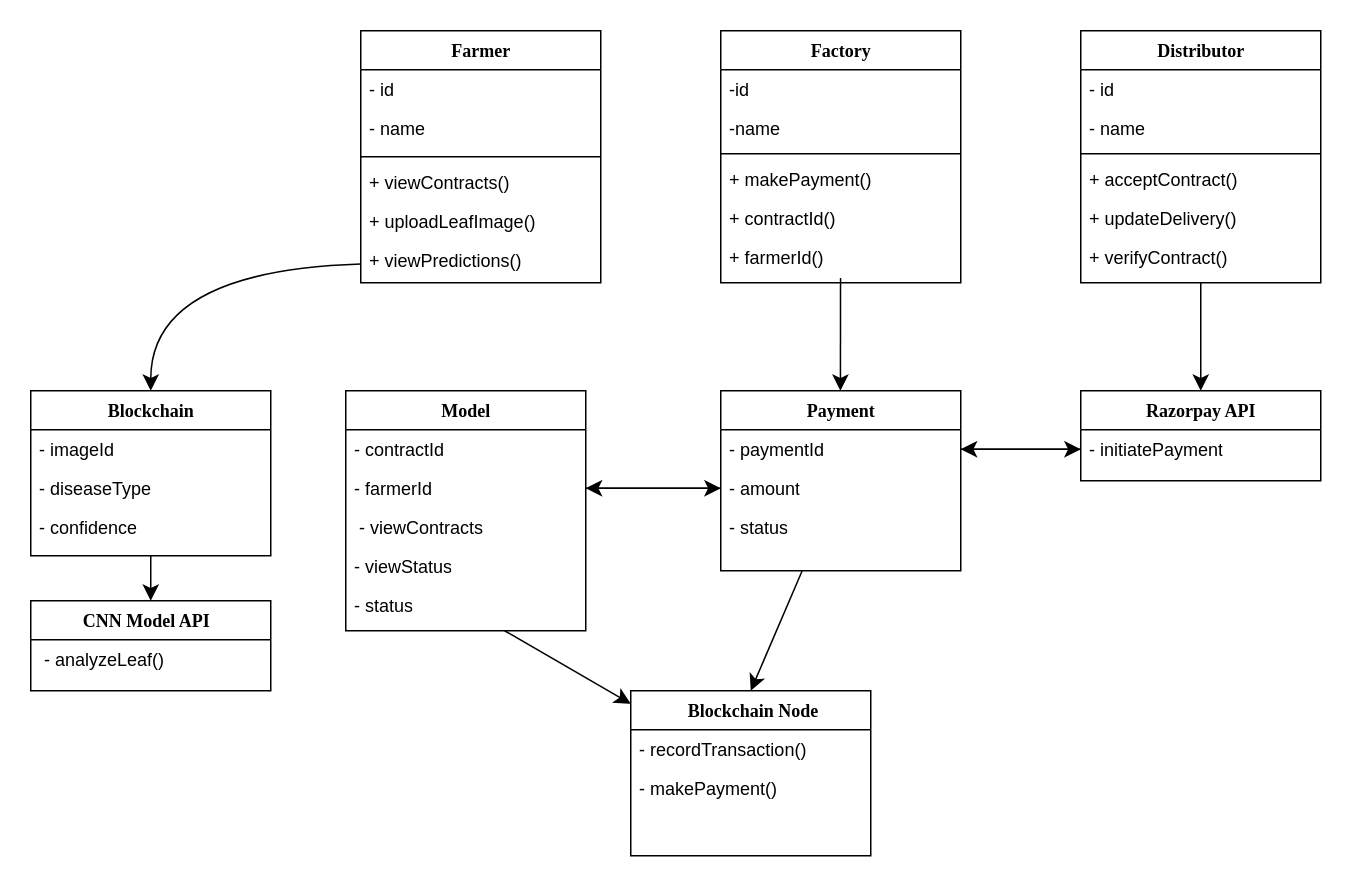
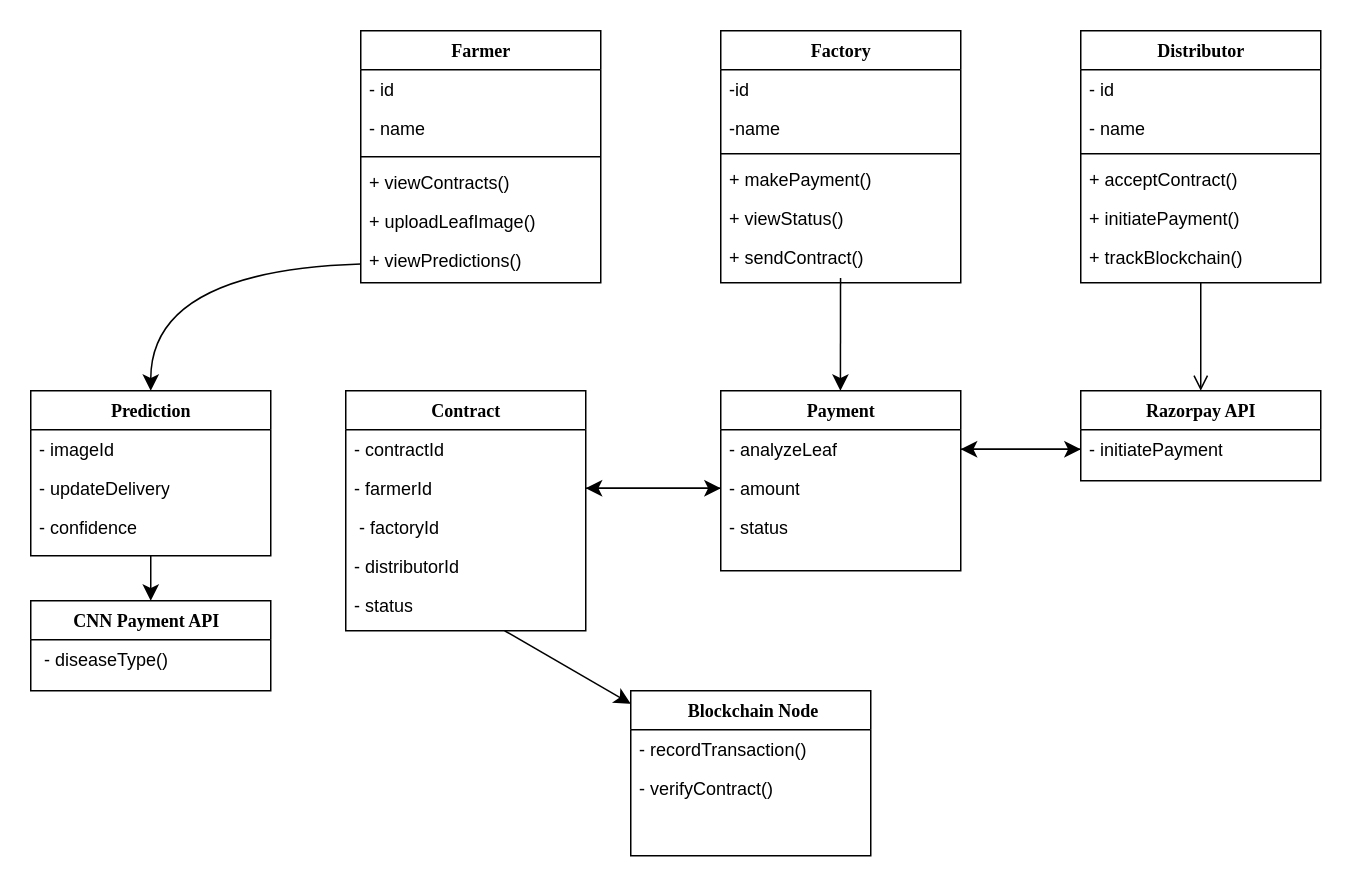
  <mxCell id="0" />
  <mxCell id="1" parent="0" />
- <mxCell id="2" value="CNN Model API&amp;nbsp;&amp;nbsp;" style="swimlane;html=1;fontStyle=1;align=center;verticalAlign=top;childLayout=stackLayout;horizontal=1;startSize=26;horizontalStack=0;resizeParent=1;resizeLast=0;collapsible=1;marginBottom=0;swimlaneFillColor=#ffffff;rounded=0;shadow=0;comic=0;labelBackgroundColor=none;strokeWidth=1;fillColor=none;fontFamily=Verdana;fontSize=12" vertex="1" parent="1"><mxGeometry x="20" y="400" width="160" height="60" as="geometry" /></mxCell>
- <mxCell id="3" value="&amp;nbsp;- analyzeLeaf()&amp;nbsp;" style="text;html=1;strokeColor=none;fillColor=none;align=left;verticalAlign=top;spacingLeft=4;spacingRight=4;whiteSpace=wrap;overflow=hidden;rotatable=0;points=[[0,0.5],[1,0.5]];portConstraint=eastwest;" vertex="1" parent="2"><mxGeometry y="26" width="160" height="26" as="geometry" /></mxCell>
+ <mxCell id="2" value="CNN Payment API&amp;nbsp;&amp;nbsp;" style="swimlane;html=1;fontStyle=1;align=center;verticalAlign=top;childLayout=stackLayout;horizontal=1;startSize=26;horizontalStack=0;resizeParent=1;resizeLast=0;collapsible=1;marginBottom=0;swimlaneFillColor=#ffffff;rounded=0;shadow=0;comic=0;labelBackgroundColor=none;strokeWidth=1;fillColor=none;fontFamily=Verdana;fontSize=12" vertex="1" parent="1"><mxGeometry x="20" y="400" width="160" height="60" as="geometry" /></mxCell>
+ <mxCell id="3" value="&amp;nbsp;- diseaseType()&amp;nbsp;" style="text;html=1;strokeColor=none;fillColor=none;align=left;verticalAlign=top;spacingLeft=4;spacingRight=4;whiteSpace=wrap;overflow=hidden;rotatable=0;points=[[0,0.5],[1,0.5]];portConstraint=eastwest;" vertex="1" parent="2"><mxGeometry y="26" width="160" height="26" as="geometry" /></mxCell>
  <mxCell id="4" style="edgeStyle=none;curved=1;rounded=0;orthogonalLoop=1;jettySize=auto;html=1;entryX=0.5;entryY=0;entryDx=0;entryDy=0;fontSize=12;startSize=8;endSize=8;" edge="1" parent="1" source="5" target="2"><mxGeometry relative="1" as="geometry" /></mxCell>
- <mxCell id="5" value="Blockchain" style="swimlane;html=1;fontStyle=1;align=center;verticalAlign=top;childLayout=stackLayout;horizontal=1;startSize=26;horizontalStack=0;resizeParent=1;resizeLast=0;collapsible=1;marginBottom=0;swimlaneFillColor=#ffffff;rounded=0;shadow=0;comic=0;labelBackgroundColor=none;strokeWidth=1;fillColor=none;fontFamily=Verdana;fontSize=12" vertex="1" parent="1"><mxGeometry x="20" y="260" width="160" height="110" as="geometry" /></mxCell>
+ <mxCell id="5" value="Prediction" style="swimlane;html=1;fontStyle=1;align=center;verticalAlign=top;childLayout=stackLayout;horizontal=1;startSize=26;horizontalStack=0;resizeParent=1;resizeLast=0;collapsible=1;marginBottom=0;swimlaneFillColor=#ffffff;rounded=0;shadow=0;comic=0;labelBackgroundColor=none;strokeWidth=1;fillColor=none;fontFamily=Verdana;fontSize=12" vertex="1" parent="1"><mxGeometry x="20" y="260" width="160" height="110" as="geometry" /></mxCell>
  <mxCell id="6" value="- imageId" style="text;html=1;strokeColor=none;fillColor=none;align=left;verticalAlign=top;spacingLeft=4;spacingRight=4;whiteSpace=wrap;overflow=hidden;rotatable=0;points=[[0,0.5],[1,0.5]];portConstraint=eastwest;" vertex="1" parent="5"><mxGeometry y="26" width="160" height="26" as="geometry" /></mxCell>
- <mxCell id="7" value="- diseaseType" style="text;html=1;strokeColor=none;fillColor=none;align=left;verticalAlign=top;spacingLeft=4;spacingRight=4;whiteSpace=wrap;overflow=hidden;rotatable=0;points=[[0,0.5],[1,0.5]];portConstraint=eastwest;" vertex="1" parent="5"><mxGeometry y="52" width="160" height="26" as="geometry" /></mxCell>
+ <mxCell id="7" value="- updateDelivery" style="text;html=1;strokeColor=none;fillColor=none;align=left;verticalAlign=top;spacingLeft=4;spacingRight=4;whiteSpace=wrap;overflow=hidden;rotatable=0;points=[[0,0.5],[1,0.5]];portConstraint=eastwest;" vertex="1" parent="5"><mxGeometry y="52" width="160" height="26" as="geometry" /></mxCell>
  <mxCell id="8" value="- confidence" style="text;html=1;strokeColor=none;fillColor=none;align=left;verticalAlign=top;spacingLeft=4;spacingRight=4;whiteSpace=wrap;overflow=hidden;rotatable=0;points=[[0,0.5],[1,0.5]];portConstraint=eastwest;" vertex="1" parent="5"><mxGeometry y="78" width="160" height="26" as="geometry" /></mxCell>
  <mxCell id="9" value="&amp;nbsp; Blockchain Node&amp;nbsp;" style="swimlane;html=1;fontStyle=1;align=center;verticalAlign=top;childLayout=stackLayout;horizontal=1;startSize=26;horizontalStack=0;resizeParent=1;resizeLast=0;collapsible=1;marginBottom=0;swimlaneFillColor=#ffffff;rounded=0;shadow=0;comic=0;labelBackgroundColor=none;strokeWidth=1;fillColor=none;fontFamily=Verdana;fontSize=12" vertex="1" parent="1"><mxGeometry x="420" y="460" width="160" height="110" as="geometry" /></mxCell>
  <mxCell id="10" value="- recordTransaction()&amp;nbsp;" style="text;html=1;strokeColor=none;fillColor=none;align=left;verticalAlign=top;spacingLeft=4;spacingRight=4;whiteSpace=wrap;overflow=hidden;rotatable=0;points=[[0,0.5],[1,0.5]];portConstraint=eastwest;" vertex="1" parent="9"><mxGeometry y="26" width="160" height="26" as="geometry" /></mxCell>
- <mxCell id="11" value="- makePayment()&amp;nbsp;" style="text;html=1;strokeColor=none;fillColor=none;align=left;verticalAlign=top;spacingLeft=4;spacingRight=4;whiteSpace=wrap;overflow=hidden;rotatable=0;points=[[0,0.5],[1,0.5]];portConstraint=eastwest;" vertex="1" parent="9"><mxGeometry y="52" width="160" height="26" as="geometry" /></mxCell>
+ <mxCell id="11" value="- verifyContract()&amp;nbsp;" style="text;html=1;strokeColor=none;fillColor=none;align=left;verticalAlign=top;spacingLeft=4;spacingRight=4;whiteSpace=wrap;overflow=hidden;rotatable=0;points=[[0,0.5],[1,0.5]];portConstraint=eastwest;" vertex="1" parent="9"><mxGeometry y="52" width="160" height="26" as="geometry" /></mxCell>
  <mxCell id="12" value="Factory" style="swimlane;html=1;fontStyle=1;align=center;verticalAlign=top;childLayout=stackLayout;horizontal=1;startSize=26;horizontalStack=0;resizeParent=1;resizeLast=0;collapsible=1;marginBottom=0;swimlaneFillColor=#ffffff;rounded=0;shadow=0;comic=0;labelBackgroundColor=none;strokeWidth=1;fillColor=none;fontFamily=Verdana;fontSize=12" vertex="1" parent="1"><mxGeometry x="480" y="20" width="160" height="168" as="geometry" /></mxCell>
  <mxCell id="13" value="-id" style="text;html=1;strokeColor=none;fillColor=none;align=left;verticalAlign=top;spacingLeft=4;spacingRight=4;whiteSpace=wrap;overflow=hidden;rotatable=0;points=[[0,0.5],[1,0.5]];portConstraint=eastwest;" vertex="1" parent="12"><mxGeometry y="26" width="160" height="26" as="geometry" /></mxCell>
  <mxCell id="14" value="-name" style="text;html=1;strokeColor=none;fillColor=none;align=left;verticalAlign=top;spacingLeft=4;spacingRight=4;whiteSpace=wrap;overflow=hidden;rotatable=0;points=[[0,0.5],[1,0.5]];portConstraint=eastwest;" vertex="1" parent="12"><mxGeometry y="52" width="160" height="26" as="geometry" /></mxCell>
  <mxCell id="15" value="" style="line;html=1;strokeWidth=1;fillColor=none;align=left;verticalAlign=middle;spacingTop=-1;spacingLeft=3;spacingRight=3;rotatable=0;labelPosition=right;points=[];portConstraint=eastwest;" vertex="1" parent="12"><mxGeometry y="78" width="160" height="8" as="geometry" /></mxCell>
  <mxCell id="16" value="+ makePayment()" style="text;html=1;strokeColor=none;fillColor=none;align=left;verticalAlign=top;spacingLeft=4;spacingRight=4;whiteSpace=wrap;overflow=hidden;rotatable=0;points=[[0,0.5],[1,0.5]];portConstraint=eastwest;" vertex="1" parent="12"><mxGeometry y="86" width="160" height="26" as="geometry" /></mxCell>
- <mxCell id="17" value="+ contractId()" style="text;html=1;strokeColor=none;fillColor=none;align=left;verticalAlign=top;spacingLeft=4;spacingRight=4;whiteSpace=wrap;overflow=hidden;rotatable=0;points=[[0,0.5],[1,0.5]];portConstraint=eastwest;" vertex="1" parent="12"><mxGeometry y="112" width="160" height="26" as="geometry" /></mxCell>
- <mxCell id="18" value="+ farmerId()" style="text;html=1;strokeColor=none;fillColor=none;align=left;verticalAlign=top;spacingLeft=4;spacingRight=4;whiteSpace=wrap;overflow=hidden;rotatable=0;points=[[0,0.5],[1,0.5]];portConstraint=eastwest;" vertex="1" parent="12"><mxGeometry y="138" width="160" height="26" as="geometry" /></mxCell>
+ <mxCell id="17" value="+ viewStatus()" style="text;html=1;strokeColor=none;fillColor=none;align=left;verticalAlign=top;spacingLeft=4;spacingRight=4;whiteSpace=wrap;overflow=hidden;rotatable=0;points=[[0,0.5],[1,0.5]];portConstraint=eastwest;" vertex="1" parent="12"><mxGeometry y="112" width="160" height="26" as="geometry" /></mxCell>
+ <mxCell id="18" value="+ sendContract()" style="text;html=1;strokeColor=none;fillColor=none;align=left;verticalAlign=top;spacingLeft=4;spacingRight=4;whiteSpace=wrap;overflow=hidden;rotatable=0;points=[[0,0.5],[1,0.5]];portConstraint=eastwest;" vertex="1" parent="12"><mxGeometry y="138" width="160" height="26" as="geometry" /></mxCell>
  <mxCell id="19" value="Farmer" style="swimlane;html=1;fontStyle=1;align=center;verticalAlign=top;childLayout=stackLayout;horizontal=1;startSize=26;horizontalStack=0;resizeParent=1;resizeLast=0;collapsible=1;marginBottom=0;swimlaneFillColor=#ffffff;rounded=0;shadow=0;comic=0;labelBackgroundColor=none;strokeWidth=1;fillColor=none;fontFamily=Verdana;fontSize=12" vertex="1" parent="1"><mxGeometry x="240" y="20" width="160" height="168" as="geometry" /></mxCell>
  <mxCell id="20" value="- id" style="text;html=1;strokeColor=none;fillColor=none;align=left;verticalAlign=top;spacingLeft=4;spacingRight=4;whiteSpace=wrap;overflow=hidden;rotatable=0;points=[[0,0.5],[1,0.5]];portConstraint=eastwest;" vertex="1" parent="19"><mxGeometry y="26" width="160" height="26" as="geometry" /></mxCell>
  <mxCell id="21" value="- name" style="text;html=1;strokeColor=none;fillColor=none;align=left;verticalAlign=top;spacingLeft=4;spacingRight=4;whiteSpace=wrap;overflow=hidden;rotatable=0;points=[[0,0.5],[1,0.5]];portConstraint=eastwest;" vertex="1" parent="19"><mxGeometry y="52" width="160" height="28" as="geometry" /></mxCell>
  <mxCell id="22" value="" style="line;html=1;strokeWidth=1;fillColor=none;align=left;verticalAlign=middle;spacingTop=-1;spacingLeft=3;spacingRight=3;rotatable=0;labelPosition=right;points=[];portConstraint=eastwest;" vertex="1" parent="19"><mxGeometry y="80" width="160" height="8" as="geometry" /></mxCell>
  <mxCell id="23" value="+ viewContracts()" style="text;html=1;strokeColor=none;fillColor=none;align=left;verticalAlign=top;spacingLeft=4;spacingRight=4;whiteSpace=wrap;overflow=hidden;rotatable=0;points=[[0,0.5],[1,0.5]];portConstraint=eastwest;" vertex="1" parent="19"><mxGeometry y="88" width="160" height="26" as="geometry" /></mxCell>
  <mxCell id="24" value="+ uploadLeafImage()" style="text;html=1;strokeColor=none;fillColor=none;align=left;verticalAlign=top;spacingLeft=4;spacingRight=4;whiteSpace=wrap;overflow=hidden;rotatable=0;points=[[0,0.5],[1,0.5]];portConstraint=eastwest;" vertex="1" parent="19"><mxGeometry y="114" width="160" height="26" as="geometry" /></mxCell>
  <mxCell id="25" value="+ viewPredictions()" style="text;html=1;strokeColor=none;fillColor=none;align=left;verticalAlign=top;spacingLeft=4;spacingRight=4;whiteSpace=wrap;overflow=hidden;rotatable=0;points=[[0,0.5],[1,0.5]];portConstraint=eastwest;" vertex="1" parent="19"><mxGeometry y="140" width="160" height="26" as="geometry" /></mxCell>
- <mxCell id="26" style="edgeStyle=none;curved=1;rounded=0;orthogonalLoop=1;jettySize=auto;html=1;entryX=0.5;entryY=0;entryDx=0;entryDy=0;fontSize=12;startSize=8;endSize=8;" edge="1" parent="1" source="27" target="45"><mxGeometry relative="1" as="geometry" /></mxCell>
+ <mxCell id="26" style="edgeStyle=none;curved=1;rounded=0;orthogonalLoop=1;jettySize=auto;html=1;entryX=0.5;entryY=0;entryDx=0;entryDy=0;fontSize=12;startSize=8;endSize=8;endArrow=open;" edge="1" parent="1" source="27" target="45"><mxGeometry relative="1" as="geometry" /></mxCell>
  <mxCell id="27" value="Distributor" style="swimlane;html=1;fontStyle=1;align=center;verticalAlign=top;childLayout=stackLayout;horizontal=1;startSize=26;horizontalStack=0;resizeParent=1;resizeLast=0;collapsible=1;marginBottom=0;swimlaneFillColor=#ffffff;rounded=0;shadow=0;comic=0;labelBackgroundColor=none;strokeWidth=1;fillColor=none;fontFamily=Verdana;fontSize=12" vertex="1" parent="1"><mxGeometry x="720" y="20" width="160" height="168" as="geometry" /></mxCell>
  <mxCell id="28" value="- id" style="text;html=1;strokeColor=none;fillColor=none;align=left;verticalAlign=top;spacingLeft=4;spacingRight=4;whiteSpace=wrap;overflow=hidden;rotatable=0;points=[[0,0.5],[1,0.5]];portConstraint=eastwest;" vertex="1" parent="27"><mxGeometry y="26" width="160" height="26" as="geometry" /></mxCell>
  <mxCell id="29" value="- name" style="text;html=1;strokeColor=none;fillColor=none;align=left;verticalAlign=top;spacingLeft=4;spacingRight=4;whiteSpace=wrap;overflow=hidden;rotatable=0;points=[[0,0.5],[1,0.5]];portConstraint=eastwest;" vertex="1" parent="27"><mxGeometry y="52" width="160" height="26" as="geometry" /></mxCell>
  <mxCell id="30" value="" style="line;html=1;strokeWidth=1;fillColor=none;align=left;verticalAlign=middle;spacingTop=-1;spacingLeft=3;spacingRight=3;rotatable=0;labelPosition=right;points=[];portConstraint=eastwest;" vertex="1" parent="27"><mxGeometry y="78" width="160" height="8" as="geometry" /></mxCell>
  <mxCell id="31" value="+ acceptContract()" style="text;html=1;strokeColor=none;fillColor=none;align=left;verticalAlign=top;spacingLeft=4;spacingRight=4;whiteSpace=wrap;overflow=hidden;rotatable=0;points=[[0,0.5],[1,0.5]];portConstraint=eastwest;" vertex="1" parent="27"><mxGeometry y="86" width="160" height="26" as="geometry" /></mxCell>
- <mxCell id="32" value="+ updateDelivery()" style="text;html=1;strokeColor=none;fillColor=none;align=left;verticalAlign=top;spacingLeft=4;spacingRight=4;whiteSpace=wrap;overflow=hidden;rotatable=0;points=[[0,0.5],[1,0.5]];portConstraint=eastwest;" vertex="1" parent="27"><mxGeometry y="112" width="160" height="26" as="geometry" /></mxCell>
- <mxCell id="33" value="+ verifyContract()" style="text;html=1;strokeColor=none;fillColor=none;align=left;verticalAlign=top;spacingLeft=4;spacingRight=4;whiteSpace=wrap;overflow=hidden;rotatable=0;points=[[0,0.5],[1,0.5]];portConstraint=eastwest;" vertex="1" parent="27"><mxGeometry y="138" width="160" height="26" as="geometry" /></mxCell>
- <mxCell id="34" value="Model" style="swimlane;html=1;fontStyle=1;align=center;verticalAlign=top;childLayout=stackLayout;horizontal=1;startSize=26;horizontalStack=0;resizeParent=1;resizeLast=0;collapsible=1;marginBottom=0;swimlaneFillColor=#ffffff;rounded=0;shadow=0;comic=0;labelBackgroundColor=none;strokeWidth=1;fillColor=none;fontFamily=Verdana;fontSize=12" vertex="1" parent="1"><mxGeometry x="230" y="260" width="160" height="160" as="geometry" /></mxCell>
+ <mxCell id="32" value="+ initiatePayment()" style="text;html=1;strokeColor=none;fillColor=none;align=left;verticalAlign=top;spacingLeft=4;spacingRight=4;whiteSpace=wrap;overflow=hidden;rotatable=0;points=[[0,0.5],[1,0.5]];portConstraint=eastwest;" vertex="1" parent="27"><mxGeometry y="112" width="160" height="26" as="geometry" /></mxCell>
+ <mxCell id="33" value="+ trackBlockchain()" style="text;html=1;strokeColor=none;fillColor=none;align=left;verticalAlign=top;spacingLeft=4;spacingRight=4;whiteSpace=wrap;overflow=hidden;rotatable=0;points=[[0,0.5],[1,0.5]];portConstraint=eastwest;" vertex="1" parent="27"><mxGeometry y="138" width="160" height="26" as="geometry" /></mxCell>
+ <mxCell id="34" value="Contract" style="swimlane;html=1;fontStyle=1;align=center;verticalAlign=top;childLayout=stackLayout;horizontal=1;startSize=26;horizontalStack=0;resizeParent=1;resizeLast=0;collapsible=1;marginBottom=0;swimlaneFillColor=#ffffff;rounded=0;shadow=0;comic=0;labelBackgroundColor=none;strokeWidth=1;fillColor=none;fontFamily=Verdana;fontSize=12" vertex="1" parent="1"><mxGeometry x="230" y="260" width="160" height="160" as="geometry" /></mxCell>
  <mxCell id="35" value="- contractId&amp;nbsp;&amp;nbsp;" style="text;html=1;strokeColor=none;fillColor=none;align=left;verticalAlign=top;spacingLeft=4;spacingRight=4;whiteSpace=wrap;overflow=hidden;rotatable=0;points=[[0,0.5],[1,0.5]];portConstraint=eastwest;" vertex="1" parent="34"><mxGeometry y="26" width="160" height="26" as="geometry" /></mxCell>
  <mxCell id="36" value="- farmerId" style="text;html=1;strokeColor=none;fillColor=none;align=left;verticalAlign=top;spacingLeft=4;spacingRight=4;whiteSpace=wrap;overflow=hidden;rotatable=0;points=[[0,0.5],[1,0.5]];portConstraint=eastwest;" vertex="1" parent="34"><mxGeometry y="52" width="160" height="26" as="geometry" /></mxCell>
- <mxCell id="37" value="&amp;nbsp;- viewContracts" style="text;html=1;strokeColor=none;fillColor=none;align=left;verticalAlign=top;spacingLeft=4;spacingRight=4;whiteSpace=wrap;overflow=hidden;rotatable=0;points=[[0,0.5],[1,0.5]];portConstraint=eastwest;" vertex="1" parent="34"><mxGeometry y="78" width="160" height="26" as="geometry" /></mxCell>
- <mxCell id="38" value="- viewStatus" style="text;html=1;strokeColor=none;fillColor=none;align=left;verticalAlign=top;spacingLeft=4;spacingRight=4;whiteSpace=wrap;overflow=hidden;rotatable=0;points=[[0,0.5],[1,0.5]];portConstraint=eastwest;" vertex="1" parent="34"><mxGeometry y="104" width="160" height="26" as="geometry" /></mxCell>
+ <mxCell id="37" value="&amp;nbsp;- factoryId" style="text;html=1;strokeColor=none;fillColor=none;align=left;verticalAlign=top;spacingLeft=4;spacingRight=4;whiteSpace=wrap;overflow=hidden;rotatable=0;points=[[0,0.5],[1,0.5]];portConstraint=eastwest;" vertex="1" parent="34"><mxGeometry y="78" width="160" height="26" as="geometry" /></mxCell>
+ <mxCell id="38" value="- distributorId" style="text;html=1;strokeColor=none;fillColor=none;align=left;verticalAlign=top;spacingLeft=4;spacingRight=4;whiteSpace=wrap;overflow=hidden;rotatable=0;points=[[0,0.5],[1,0.5]];portConstraint=eastwest;" vertex="1" parent="34"><mxGeometry y="104" width="160" height="26" as="geometry" /></mxCell>
  <mxCell id="39" value="- status" style="text;html=1;strokeColor=none;fillColor=none;align=left;verticalAlign=top;spacingLeft=4;spacingRight=4;whiteSpace=wrap;overflow=hidden;rotatable=0;points=[[0,0.5],[1,0.5]];portConstraint=eastwest;" vertex="1" parent="34"><mxGeometry y="130" width="160" height="30" as="geometry" /></mxCell>
- <mxCell id="40" style="edgeStyle=none;curved=1;rounded=0;orthogonalLoop=1;jettySize=auto;html=1;entryX=0.5;entryY=0;entryDx=0;entryDy=0;fontSize=12;startSize=8;endSize=8;" edge="1" parent="1" source="41" target="9"><mxGeometry relative="1" as="geometry" /></mxCell>
  <mxCell id="41" value="Payment" style="swimlane;html=1;fontStyle=1;align=center;verticalAlign=top;childLayout=stackLayout;horizontal=1;startSize=26;horizontalStack=0;resizeParent=1;resizeLast=0;collapsible=1;marginBottom=0;swimlaneFillColor=#ffffff;rounded=0;shadow=0;comic=0;labelBackgroundColor=none;strokeWidth=1;fillColor=none;fontFamily=Verdana;fontSize=12" vertex="1" parent="1"><mxGeometry x="480" y="260" width="160" height="120" as="geometry" /></mxCell>
- <mxCell id="42" value="- paymentId" style="text;html=1;strokeColor=none;fillColor=none;align=left;verticalAlign=top;spacingLeft=4;spacingRight=4;whiteSpace=wrap;overflow=hidden;rotatable=0;points=[[0,0.5],[1,0.5]];portConstraint=eastwest;" vertex="1" parent="41"><mxGeometry y="26" width="160" height="26" as="geometry" /></mxCell>
+ <mxCell id="42" value="- analyzeLeaf" style="text;html=1;strokeColor=none;fillColor=none;align=left;verticalAlign=top;spacingLeft=4;spacingRight=4;whiteSpace=wrap;overflow=hidden;rotatable=0;points=[[0,0.5],[1,0.5]];portConstraint=eastwest;" vertex="1" parent="41"><mxGeometry y="26" width="160" height="26" as="geometry" /></mxCell>
  <mxCell id="43" value="- amount" style="text;html=1;strokeColor=none;fillColor=none;align=left;verticalAlign=top;spacingLeft=4;spacingRight=4;whiteSpace=wrap;overflow=hidden;rotatable=0;points=[[0,0.5],[1,0.5]];portConstraint=eastwest;" vertex="1" parent="41"><mxGeometry y="52" width="160" height="26" as="geometry" /></mxCell>
  <mxCell id="44" value="- status" style="text;html=1;strokeColor=none;fillColor=none;align=left;verticalAlign=top;spacingLeft=4;spacingRight=4;whiteSpace=wrap;overflow=hidden;rotatable=0;points=[[0,0.5],[1,0.5]];portConstraint=eastwest;" vertex="1" parent="41"><mxGeometry y="78" width="160" height="26" as="geometry" /></mxCell>
  <mxCell id="45" value="Razorpay API" style="swimlane;html=1;fontStyle=1;align=center;verticalAlign=top;childLayout=stackLayout;horizontal=1;startSize=26;horizontalStack=0;resizeParent=1;resizeLast=0;collapsible=1;marginBottom=0;swimlaneFillColor=#ffffff;rounded=0;shadow=0;comic=0;labelBackgroundColor=none;strokeWidth=1;fillColor=none;fontFamily=Verdana;fontSize=12" vertex="1" parent="1"><mxGeometry x="720" y="260" width="160" height="60" as="geometry" /></mxCell>
  <mxCell id="46" value="- initiatePayment" style="text;html=1;strokeColor=none;fillColor=none;align=left;verticalAlign=top;spacingLeft=4;spacingRight=4;whiteSpace=wrap;overflow=hidden;rotatable=0;points=[[0,0.5],[1,0.5]];portConstraint=eastwest;" vertex="1" parent="45"><mxGeometry y="26" width="160" height="26" as="geometry" /></mxCell>
  <mxCell id="47" style="edgeStyle=none;curved=1;rounded=0;orthogonalLoop=1;jettySize=auto;html=1;entryX=0.499;entryY=0.027;entryDx=0;entryDy=0;entryPerimeter=0;fontSize=12;startSize=8;endSize=8;" edge="1" parent="1"><mxGeometry relative="1" as="geometry"><mxPoint x="559.856" y="184.76" as="sourcePoint" /><mxPoint x="559.78" y="260" as="targetPoint" /></mxGeometry></mxCell>
  <mxCell id="48" style="edgeStyle=none;curved=1;rounded=0;orthogonalLoop=1;jettySize=auto;html=1;entryX=1;entryY=0.5;entryDx=0;entryDy=0;fontSize=12;startSize=8;endSize=8;" edge="1" parent="1" source="46" target="42"><mxGeometry relative="1" as="geometry" /></mxCell>
  <mxCell id="49" style="edgeStyle=none;curved=1;rounded=0;orthogonalLoop=1;jettySize=auto;html=1;fontSize=12;startSize=8;endSize=8;" edge="1" parent="1" source="42" target="46"><mxGeometry relative="1" as="geometry" /></mxCell>
  <mxCell id="50" style="edgeStyle=none;curved=1;rounded=0;orthogonalLoop=1;jettySize=auto;html=1;entryX=0;entryY=0.5;entryDx=0;entryDy=0;fontSize=12;startSize=8;endSize=8;" edge="1" parent="1" source="36" target="43"><mxGeometry relative="1" as="geometry" /></mxCell>
  <mxCell id="51" style="edgeStyle=none;curved=1;rounded=0;orthogonalLoop=1;jettySize=auto;html=1;entryX=1;entryY=0.5;entryDx=0;entryDy=0;fontSize=12;startSize=8;endSize=8;" edge="1" parent="1" source="43" target="36"><mxGeometry relative="1" as="geometry" /></mxCell>
  <mxCell id="52" style="edgeStyle=none;curved=1;rounded=0;orthogonalLoop=1;jettySize=auto;html=1;entryX=0.5;entryY=0;entryDx=0;entryDy=0;fontSize=12;startSize=8;endSize=8;" edge="1" parent="1" source="25" target="5"><mxGeometry relative="1" as="geometry"><Array as="points"><mxPoint x="100" y="180" /></Array></mxGeometry></mxCell>
  <mxCell id="53" style="edgeStyle=none;curved=1;rounded=0;orthogonalLoop=1;jettySize=auto;html=1;fontSize=12;startSize=8;endSize=8;" edge="1" parent="1" source="39" target="9"><mxGeometry relative="1" as="geometry" /></mxCell>
